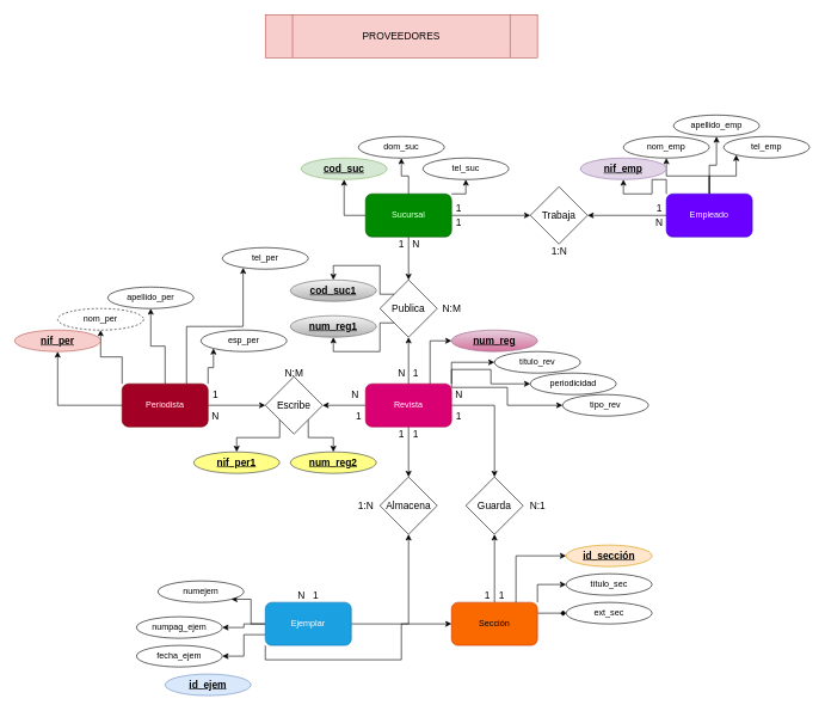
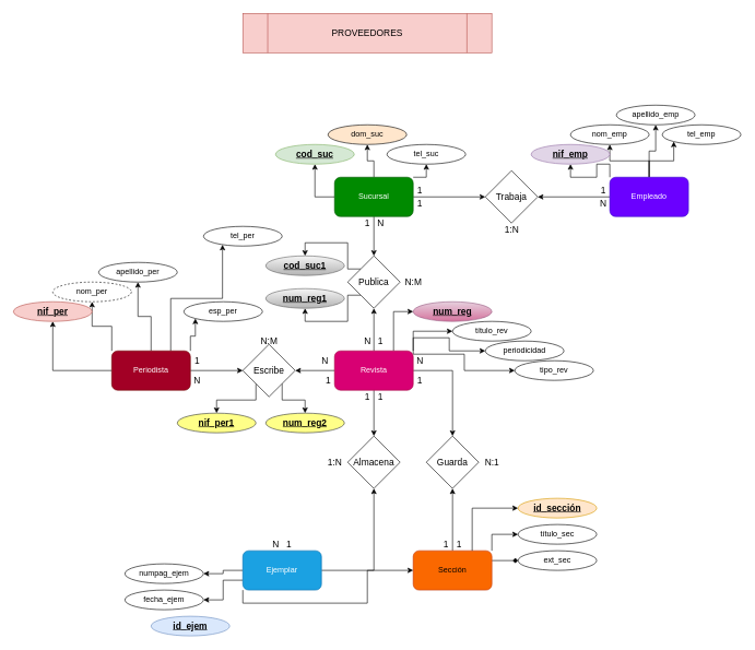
  <mxCell id="0" />
  <mxCell id="1" parent="0" />
  <mxCell id="2" style="edgeStyle=orthogonalEdgeStyle;rounded=0;orthogonalLoop=1;jettySize=auto;html=1;entryX=0.5;entryY=1;entryDx=0;entryDy=0;exitX=0;exitY=0.5;exitDx=0;exitDy=0;" edge="1" parent="1" source="7" target="41"><mxGeometry relative="1" as="geometry"><mxPoint x="480" y="270" as="targetPoint" /></mxGeometry></mxCell>
  <mxCell id="3" value="" style="edgeStyle=orthogonalEdgeStyle;rounded=0;orthogonalLoop=1;jettySize=auto;html=1;" edge="1" parent="1" source="7" target="40"><mxGeometry relative="1" as="geometry" /></mxCell>
  <mxCell id="4" style="edgeStyle=orthogonalEdgeStyle;rounded=0;orthogonalLoop=1;jettySize=auto;html=1;entryX=0.5;entryY=1;entryDx=0;entryDy=0;exitX=1;exitY=0;exitDx=0;exitDy=0;" edge="1" parent="1" source="7" target="42"><mxGeometry relative="1" as="geometry"><mxPoint x="720" y="290" as="targetPoint" /></mxGeometry></mxCell>
  <mxCell id="5" style="edgeStyle=orthogonalEdgeStyle;rounded=0;orthogonalLoop=1;jettySize=auto;html=1;exitX=0.5;exitY=1;exitDx=0;exitDy=0;entryX=0.5;entryY=0;entryDx=0;entryDy=0;fontSize=14;" edge="1" parent="1" source="7" target="58"><mxGeometry relative="1" as="geometry" /></mxCell>
  <mxCell id="6" style="edgeStyle=orthogonalEdgeStyle;rounded=0;orthogonalLoop=1;jettySize=auto;html=1;entryX=0;entryY=0.5;entryDx=0;entryDy=0;fontSize=14;" edge="1" parent="1" source="7" target="59"><mxGeometry relative="1" as="geometry" /></mxCell>
  <mxCell id="7" value="Sucursal" style="rounded=1;whiteSpace=wrap;html=1;fillColor=#008a00;fontColor=#ffffff;strokeColor=#005700;" vertex="1" parent="1"><mxGeometry x="510" y="270" width="120" height="60" as="geometry" /></mxCell>
  <mxCell id="8" style="edgeStyle=orthogonalEdgeStyle;rounded=0;orthogonalLoop=1;jettySize=auto;html=1;entryX=0.5;entryY=1;entryDx=0;entryDy=0;exitX=0;exitY=0;exitDx=0;exitDy=0;" edge="1" parent="1" source="13" target="43"><mxGeometry relative="1" as="geometry" /></mxCell>
  <mxCell id="9" style="edgeStyle=orthogonalEdgeStyle;rounded=0;orthogonalLoop=1;jettySize=auto;html=1;entryX=0.5;entryY=1;entryDx=0;entryDy=0;" edge="1" parent="1" source="13" target="46"><mxGeometry relative="1" as="geometry" /></mxCell>
  <mxCell id="10" style="edgeStyle=orthogonalEdgeStyle;rounded=0;orthogonalLoop=1;jettySize=auto;html=1;entryX=0.5;entryY=1;entryDx=0;entryDy=0;" edge="1" parent="1" source="13" target="45"><mxGeometry relative="1" as="geometry" /></mxCell>
  <mxCell id="11" style="edgeStyle=orthogonalEdgeStyle;rounded=0;orthogonalLoop=1;jettySize=auto;html=1;entryX=0;entryY=1;entryDx=0;entryDy=0;" edge="1" parent="1" source="13" target="44"><mxGeometry relative="1" as="geometry"><mxPoint x="1020" y="240" as="targetPoint" /></mxGeometry></mxCell>
  <mxCell id="12" style="edgeStyle=orthogonalEdgeStyle;rounded=0;orthogonalLoop=1;jettySize=auto;html=1;entryX=1;entryY=0.5;entryDx=0;entryDy=0;fontSize=14;" edge="1" parent="1" source="13" target="59"><mxGeometry relative="1" as="geometry" /></mxCell>
  <mxCell id="13" value="Empleado" style="rounded=1;whiteSpace=wrap;html=1;fillColor=#6a00ff;fontColor=#ffffff;strokeColor=#3700CC;" vertex="1" parent="1"><mxGeometry x="930" y="270" width="120" height="60" as="geometry" /></mxCell>
  <mxCell id="14" style="edgeStyle=orthogonalEdgeStyle;rounded=0;orthogonalLoop=1;jettySize=auto;html=1;entryX=0.5;entryY=1;entryDx=0;entryDy=0;fontSize=14;" edge="1" parent="1" source="20" target="51"><mxGeometry relative="1" as="geometry" /></mxCell>
  <mxCell id="15" style="edgeStyle=orthogonalEdgeStyle;rounded=0;orthogonalLoop=1;jettySize=auto;html=1;exitX=0;exitY=0;exitDx=0;exitDy=0;entryX=0.5;entryY=1;entryDx=0;entryDy=0;fontSize=14;" edge="1" parent="1" source="20" target="54"><mxGeometry relative="1" as="geometry" /></mxCell>
  <mxCell id="16" style="edgeStyle=orthogonalEdgeStyle;rounded=0;orthogonalLoop=1;jettySize=auto;html=1;entryX=0.5;entryY=1;entryDx=0;entryDy=0;fontSize=14;" edge="1" parent="1" source="20" target="53"><mxGeometry relative="1" as="geometry" /></mxCell>
  <mxCell id="17" style="edgeStyle=orthogonalEdgeStyle;rounded=0;orthogonalLoop=1;jettySize=auto;html=1;exitX=0.75;exitY=0;exitDx=0;exitDy=0;entryX=0.242;entryY=0.933;entryDx=0;entryDy=0;entryPerimeter=0;fontSize=14;" edge="1" parent="1" source="20" target="52"><mxGeometry relative="1" as="geometry" /></mxCell>
  <mxCell id="18" style="edgeStyle=orthogonalEdgeStyle;rounded=0;orthogonalLoop=1;jettySize=auto;html=1;exitX=1;exitY=0;exitDx=0;exitDy=0;entryX=0;entryY=1;entryDx=0;entryDy=0;fontSize=14;" edge="1" parent="1" source="20" target="55"><mxGeometry relative="1" as="geometry" /></mxCell>
  <mxCell id="19" style="edgeStyle=orthogonalEdgeStyle;rounded=0;orthogonalLoop=1;jettySize=auto;html=1;entryX=0;entryY=0.5;entryDx=0;entryDy=0;fontSize=14;" edge="1" parent="1" source="20" target="62"><mxGeometry relative="1" as="geometry" /></mxCell>
  <mxCell id="20" value="Periodista" style="rounded=1;whiteSpace=wrap;html=1;fillColor=#a20025;fontColor=#ffffff;strokeColor=#6F0000;" vertex="1" parent="1"><mxGeometry x="170" y="535" width="120" height="60" as="geometry" /></mxCell>
  <mxCell id="21" style="edgeStyle=orthogonalEdgeStyle;rounded=0;orthogonalLoop=1;jettySize=auto;html=1;exitX=1;exitY=0;exitDx=0;exitDy=0;entryX=0;entryY=0.5;entryDx=0;entryDy=0;fontSize=14;" edge="1" parent="1" source="24" target="65"><mxGeometry relative="1" as="geometry" /></mxCell>
  <mxCell id="22" style="edgeStyle=orthogonalEdgeStyle;rounded=0;orthogonalLoop=1;jettySize=auto;html=1;exitX=1;exitY=0.25;exitDx=0;exitDy=0;entryX=0;entryY=0.5;entryDx=0;entryDy=0;fontSize=14;endArrow=diamond;" edge="1" parent="1" source="24" target="66"><mxGeometry relative="1" as="geometry" /></mxCell>
  <mxCell id="23" style="edgeStyle=orthogonalEdgeStyle;rounded=0;orthogonalLoop=1;jettySize=auto;html=1;entryX=0.5;entryY=1;entryDx=0;entryDy=0;fontSize=14;" edge="1" parent="1" source="24" target="71"><mxGeometry relative="1" as="geometry" /></mxCell>
  <mxCell id="24" value="Sección" style="rounded=1;whiteSpace=wrap;html=1;fillColor=#fa6800;fontColor=#000000;strokeColor=#C73500;" vertex="1" parent="1"><mxGeometry x="630" y="840" width="120" height="60" as="geometry" /></mxCell>
  <mxCell id="25" style="edgeStyle=orthogonalEdgeStyle;rounded=0;orthogonalLoop=1;jettySize=auto;html=1;entryX=0;entryY=0.5;entryDx=0;entryDy=0;exitX=0.75;exitY=0;exitDx=0;exitDy=0;" edge="1" parent="1" source="33" target="47"><mxGeometry relative="1" as="geometry" /></mxCell>
  <mxCell id="26" style="edgeStyle=orthogonalEdgeStyle;rounded=0;orthogonalLoop=1;jettySize=auto;html=1;entryX=0;entryY=0.5;entryDx=0;entryDy=0;exitX=1;exitY=0;exitDx=0;exitDy=0;" edge="1" parent="1" source="33" target="50"><mxGeometry relative="1" as="geometry" /></mxCell>
  <mxCell id="27" style="edgeStyle=orthogonalEdgeStyle;rounded=0;orthogonalLoop=1;jettySize=auto;html=1;entryX=0;entryY=0.5;entryDx=0;entryDy=0;exitX=1;exitY=0;exitDx=0;exitDy=0;" edge="1" parent="1" source="33" target="49"><mxGeometry relative="1" as="geometry"><mxPoint x="630" y="560" as="sourcePoint" /></mxGeometry></mxCell>
  <mxCell id="28" style="edgeStyle=orthogonalEdgeStyle;rounded=0;orthogonalLoop=1;jettySize=auto;html=1;entryX=0;entryY=0.5;entryDx=0;entryDy=0;exitX=1;exitY=0;exitDx=0;exitDy=0;" edge="1" parent="1" source="33" target="48"><mxGeometry relative="1" as="geometry"><Array as="points"><mxPoint x="630" y="540" /><mxPoint x="708" y="540" /><mxPoint x="708" y="565" /></Array></mxGeometry></mxCell>
  <mxCell id="29" style="edgeStyle=orthogonalEdgeStyle;rounded=0;orthogonalLoop=1;jettySize=auto;html=1;entryX=0.5;entryY=1;entryDx=0;entryDy=0;fontSize=14;" edge="1" parent="1" source="33" target="58"><mxGeometry relative="1" as="geometry" /></mxCell>
  <mxCell id="30" style="edgeStyle=orthogonalEdgeStyle;rounded=0;orthogonalLoop=1;jettySize=auto;html=1;entryX=1;entryY=0.5;entryDx=0;entryDy=0;fontSize=14;" edge="1" parent="1" source="33" target="62"><mxGeometry relative="1" as="geometry" /></mxCell>
  <mxCell id="31" style="edgeStyle=orthogonalEdgeStyle;rounded=0;orthogonalLoop=1;jettySize=auto;html=1;entryX=0.5;entryY=0;entryDx=0;entryDy=0;fontSize=14;" edge="1" parent="1" source="33" target="72"><mxGeometry relative="1" as="geometry"><Array as="points"><mxPoint x="570" y="665" /></Array></mxGeometry></mxCell>
  <mxCell id="32" style="edgeStyle=orthogonalEdgeStyle;rounded=0;orthogonalLoop=1;jettySize=auto;html=1;exitX=1;exitY=0.5;exitDx=0;exitDy=0;entryX=0.5;entryY=0;entryDx=0;entryDy=0;fontSize=14;" edge="1" parent="1" source="33" target="71"><mxGeometry relative="1" as="geometry" /></mxCell>
  <mxCell id="33" value="Revista" style="rounded=1;whiteSpace=wrap;html=1;fillColor=#d80073;fontColor=#ffffff;strokeColor=#A50040;" vertex="1" parent="1"><mxGeometry x="510" y="535" width="120" height="60" as="geometry" /></mxCell>
- <mxCell id="34" style="edgeStyle=orthogonalEdgeStyle;rounded=0;orthogonalLoop=1;jettySize=auto;html=1;entryX=1;entryY=1;entryDx=0;entryDy=0;fontSize=14;" edge="1" parent="1" source="39" target="70"><mxGeometry relative="1" as="geometry" /></mxCell>
  <mxCell id="35" style="edgeStyle=orthogonalEdgeStyle;rounded=0;orthogonalLoop=1;jettySize=auto;html=1;entryX=1;entryY=0.5;entryDx=0;entryDy=0;fontSize=14;" edge="1" parent="1" source="39" target="69"><mxGeometry relative="1" as="geometry" /></mxCell>
  <mxCell id="36" style="edgeStyle=orthogonalEdgeStyle;rounded=0;orthogonalLoop=1;jettySize=auto;html=1;exitX=0;exitY=0.75;exitDx=0;exitDy=0;fontSize=14;" edge="1" parent="1" source="39" target="68"><mxGeometry relative="1" as="geometry" /></mxCell>
  <mxCell id="37" style="edgeStyle=orthogonalEdgeStyle;rounded=0;orthogonalLoop=1;jettySize=auto;html=1;exitX=0;exitY=1;exitDx=0;exitDy=0;fontSize=14;" edge="1" parent="1" source="39" target="24"><mxGeometry relative="1" as="geometry" /></mxCell>
  <mxCell id="38" style="edgeStyle=orthogonalEdgeStyle;rounded=0;orthogonalLoop=1;jettySize=auto;html=1;fontSize=14;entryX=0.5;entryY=1;entryDx=0;entryDy=0;" edge="1" parent="1" source="39" target="72"><mxGeometry relative="1" as="geometry"><mxPoint x="410" y="800" as="targetPoint" /></mxGeometry></mxCell>
  <mxCell id="39" value="Ejemplar" style="rounded=1;whiteSpace=wrap;html=1;fillColor=#1ba1e2;fontColor=#ffffff;strokeColor=#006EAF;" vertex="1" parent="1"><mxGeometry x="370" y="840" width="120" height="60" as="geometry" /></mxCell>
- <mxCell id="40" value="dom_suc" style="ellipse;whiteSpace=wrap;html=1;" vertex="1" parent="1"><mxGeometry x="500" y="190" width="120" height="30" as="geometry" /></mxCell>
+ <mxCell id="40" value="dom_suc" style="ellipse;whiteSpace=wrap;html=1;fillColor=#ffe6cc;" vertex="1" parent="1"><mxGeometry x="500" y="190" width="120" height="30" as="geometry" /></mxCell>
  <mxCell id="41" value="&lt;u&gt;&lt;b&gt;&lt;font style=&quot;font-size: 14px;&quot;&gt;cod_suc&lt;/font&gt;&lt;/b&gt;&lt;/u&gt;" style="ellipse;whiteSpace=wrap;html=1;fillColor=#d5e8d4;strokeColor=#82b366;" vertex="1" parent="1"><mxGeometry x="420" y="220" width="120" height="30" as="geometry" /></mxCell>
  <mxCell id="42" value="tel_suc" style="ellipse;whiteSpace=wrap;html=1;" vertex="1" parent="1"><mxGeometry x="590" y="220" width="120" height="30" as="geometry" /></mxCell>
  <mxCell id="43" value="&lt;u&gt;&lt;font style=&quot;font-size: 14px;&quot;&gt;&lt;b&gt;nif_emp&lt;/b&gt;&lt;/font&gt;&lt;/u&gt;" style="ellipse;whiteSpace=wrap;html=1;fillColor=#e1d5e7;strokeColor=#9673a6;" vertex="1" parent="1"><mxGeometry x="810" y="220" width="120" height="30" as="geometry" /></mxCell>
  <mxCell id="44" value="tel_emp" style="ellipse;whiteSpace=wrap;html=1;" vertex="1" parent="1"><mxGeometry x="1010" y="190" width="120" height="30" as="geometry" /></mxCell>
  <mxCell id="45" value="apellido_emp" style="ellipse;whiteSpace=wrap;html=1;" vertex="1" parent="1"><mxGeometry x="940" y="160" width="120" height="30" as="geometry" /></mxCell>
  <mxCell id="46" value="nom_emp" style="ellipse;whiteSpace=wrap;html=1;" vertex="1" parent="1"><mxGeometry x="870" y="190" width="120" height="30" as="geometry" /></mxCell>
  <mxCell id="47" value="&lt;u&gt;&lt;b&gt;&lt;font style=&quot;font-size: 14px;&quot;&gt;num_reg&lt;/font&gt;&lt;/b&gt;&lt;/u&gt;" style="ellipse;whiteSpace=wrap;html=1;fillColor=#e6d0de;strokeColor=#996185;gradientColor=#d5739d;" vertex="1" parent="1"><mxGeometry x="630" y="460" width="120" height="30" as="geometry" /></mxCell>
  <mxCell id="48" value="tipo_rev" style="ellipse;whiteSpace=wrap;html=1;" vertex="1" parent="1"><mxGeometry x="785" y="550" width="120" height="30" as="geometry" /></mxCell>
  <mxCell id="49" value="periodicidad" style="ellipse;whiteSpace=wrap;html=1;" vertex="1" parent="1"><mxGeometry x="740" y="520" width="120" height="30" as="geometry" /></mxCell>
  <mxCell id="50" value="título_rev" style="ellipse;whiteSpace=wrap;html=1;" vertex="1" parent="1"><mxGeometry x="690" y="490" width="120" height="30" as="geometry" /></mxCell>
  <mxCell id="51" value="&lt;u&gt;&lt;font style=&quot;font-size: 14px;&quot;&gt;&lt;b&gt;nif_per&lt;/b&gt;&lt;/font&gt;&lt;/u&gt;" style="ellipse;whiteSpace=wrap;html=1;fillColor=#f8cecc;strokeColor=#b85450;" vertex="1" parent="1"><mxGeometry x="20" y="460" width="120" height="30" as="geometry" /></mxCell>
  <mxCell id="52" value="tel_per" style="ellipse;whiteSpace=wrap;html=1;" vertex="1" parent="1"><mxGeometry x="310" y="345" width="120" height="30" as="geometry" /></mxCell>
  <mxCell id="53" value="apellido_per" style="ellipse;whiteSpace=wrap;html=1;" vertex="1" parent="1"><mxGeometry x="150" y="400" width="120" height="30" as="geometry" /></mxCell>
  <mxCell id="54" value="nom_per" style="ellipse;whiteSpace=wrap;html=1;dashed=1;" vertex="1" parent="1"><mxGeometry x="80" y="430" width="120" height="30" as="geometry" /></mxCell>
  <mxCell id="55" value="esp_per" style="ellipse;whiteSpace=wrap;html=1;" vertex="1" parent="1"><mxGeometry x="280" y="460" width="120" height="30" as="geometry" /></mxCell>
  <mxCell id="56" style="edgeStyle=orthogonalEdgeStyle;rounded=0;orthogonalLoop=1;jettySize=auto;html=1;entryX=0.5;entryY=0;entryDx=0;entryDy=0;fontSize=14;exitX=0;exitY=0;exitDx=0;exitDy=0;" edge="1" parent="1" source="58" target="99"><mxGeometry relative="1" as="geometry"><Array as="points"><mxPoint x="530" y="410" /><mxPoint x="530" y="370" /><mxPoint x="465" y="370" /></Array></mxGeometry></mxCell>
  <mxCell id="57" style="edgeStyle=orthogonalEdgeStyle;rounded=0;orthogonalLoop=1;jettySize=auto;html=1;exitX=0;exitY=1;exitDx=0;exitDy=0;entryX=0.5;entryY=1;entryDx=0;entryDy=0;fontSize=14;" edge="1" parent="1" source="58" target="100"><mxGeometry relative="1" as="geometry"><Array as="points"><mxPoint x="530" y="450" /><mxPoint x="530" y="490" /><mxPoint x="465" y="490" /></Array></mxGeometry></mxCell>
  <mxCell id="58" value="Publica" style="rhombus;whiteSpace=wrap;html=1;fontSize=14;" vertex="1" parent="1"><mxGeometry x="530" y="390" width="80" height="80" as="geometry" /></mxCell>
  <mxCell id="59" value="Trabaja" style="rhombus;whiteSpace=wrap;html=1;fontSize=14;" vertex="1" parent="1"><mxGeometry x="740" y="260" width="80" height="80" as="geometry" /></mxCell>
  <mxCell id="60" style="edgeStyle=orthogonalEdgeStyle;rounded=0;orthogonalLoop=1;jettySize=auto;html=1;exitX=0;exitY=1;exitDx=0;exitDy=0;entryX=0.5;entryY=0;entryDx=0;entryDy=0;fontSize=14;" edge="1" parent="1" source="62" target="101"><mxGeometry relative="1" as="geometry"><Array as="points"><mxPoint x="390" y="610" /><mxPoint x="330" y="610" /></Array></mxGeometry></mxCell>
  <mxCell id="61" style="edgeStyle=orthogonalEdgeStyle;rounded=0;orthogonalLoop=1;jettySize=auto;html=1;exitX=1;exitY=1;exitDx=0;exitDy=0;entryX=0.5;entryY=0;entryDx=0;entryDy=0;fontSize=14;" edge="1" parent="1" source="62" target="102"><mxGeometry relative="1" as="geometry"><Array as="points"><mxPoint x="430" y="610" /><mxPoint x="465" y="610" /></Array></mxGeometry></mxCell>
  <mxCell id="62" value="Escribe" style="rhombus;whiteSpace=wrap;html=1;fontSize=14;" vertex="1" parent="1"><mxGeometry x="370" y="525" width="80" height="80" as="geometry" /></mxCell>
  <mxCell id="63" style="edgeStyle=orthogonalEdgeStyle;rounded=0;orthogonalLoop=1;jettySize=auto;html=1;entryX=0;entryY=0.5;entryDx=0;entryDy=0;exitX=0.75;exitY=0;exitDx=0;exitDy=0;" edge="1" parent="1" target="64" source="24"><mxGeometry relative="1" as="geometry"><mxPoint x="750" y="822.98" as="sourcePoint" /></mxGeometry></mxCell>
  <mxCell id="64" value="&lt;u&gt;&lt;b&gt;&lt;font style=&quot;font-size: 14px;&quot;&gt;id_sección&lt;/font&gt;&lt;/b&gt;&lt;/u&gt;" style="ellipse;whiteSpace=wrap;html=1;fillColor=#ffe6cc;strokeColor=#d79b00;" vertex="1" parent="1"><mxGeometry x="790" y="760" width="120" height="30" as="geometry" /></mxCell>
  <mxCell id="65" value="título_sec" style="ellipse;whiteSpace=wrap;html=1;" vertex="1" parent="1"><mxGeometry x="790" y="800" width="120" height="30" as="geometry" /></mxCell>
  <mxCell id="66" value="ext_sec" style="ellipse;whiteSpace=wrap;html=1;" vertex="1" parent="1"><mxGeometry x="790" y="840" width="120" height="30" as="geometry" /></mxCell>
  <mxCell id="67" value="&lt;u&gt;&lt;b&gt;&lt;font style=&quot;font-size: 14px;&quot;&gt;id_ejem&lt;/font&gt;&lt;/b&gt;&lt;/u&gt;" style="ellipse;whiteSpace=wrap;html=1;fillColor=#dae8fc;strokeColor=#6c8ebf;" vertex="1" parent="1"><mxGeometry x="230" y="940" width="120" height="30" as="geometry" /></mxCell>
  <mxCell id="68" value="fecha_ejem" style="ellipse;whiteSpace=wrap;html=1;" vertex="1" parent="1"><mxGeometry x="190" y="900" width="120" height="30" as="geometry" /></mxCell>
  <mxCell id="69" value="numpag_ejem" style="ellipse;whiteSpace=wrap;html=1;" vertex="1" parent="1"><mxGeometry x="190" y="860" width="120" height="30" as="geometry" /></mxCell>
- <mxCell id="70" value="numejem" style="ellipse;whiteSpace=wrap;html=1;" vertex="1" parent="1"><mxGeometry x="220" y="810" width="120" height="30" as="geometry" /></mxCell>
  <mxCell id="71" value="Guarda" style="rhombus;whiteSpace=wrap;html=1;fontSize=14;" vertex="1" parent="1"><mxGeometry x="650" y="665" width="80" height="80" as="geometry" /></mxCell>
  <mxCell id="72" value="Almacena" style="rhombus;whiteSpace=wrap;html=1;fontSize=14;" vertex="1" parent="1"><mxGeometry x="530" y="665" width="80" height="80" as="geometry" /></mxCell>
  <mxCell id="73" value="1" style="text;html=1;align=center;verticalAlign=middle;resizable=0;points=[];autosize=1;strokeColor=none;fillColor=none;fontSize=14;" vertex="1" parent="1"><mxGeometry x="910" y="280" width="20" height="20" as="geometry" /></mxCell>
  <mxCell id="74" value="1" style="text;html=1;align=center;verticalAlign=middle;resizable=0;points=[];autosize=1;strokeColor=none;fillColor=none;fontSize=14;" vertex="1" parent="1"><mxGeometry x="630" y="280" width="20" height="20" as="geometry" /></mxCell>
  <mxCell id="75" value="1" style="text;html=1;align=center;verticalAlign=middle;resizable=0;points=[];autosize=1;strokeColor=none;fillColor=none;fontSize=14;" vertex="1" parent="1"><mxGeometry x="630" y="300" width="20" height="20" as="geometry" /></mxCell>
  <mxCell id="76" value="N" style="text;html=1;align=center;verticalAlign=middle;resizable=0;points=[];autosize=1;strokeColor=none;fillColor=none;fontSize=14;" vertex="1" parent="1"><mxGeometry x="905" y="300" width="30" height="20" as="geometry" /></mxCell>
  <mxCell id="77" value="1:N" style="text;html=1;align=center;verticalAlign=middle;resizable=0;points=[];autosize=1;strokeColor=none;fillColor=none;fontSize=14;" vertex="1" parent="1"><mxGeometry x="760" y="340" width="40" height="20" as="geometry" /></mxCell>
  <mxCell id="78" value="1" style="text;html=1;align=center;verticalAlign=middle;resizable=0;points=[];autosize=1;strokeColor=none;fillColor=none;fontSize=14;" vertex="1" parent="1"><mxGeometry x="550" y="330" width="20" height="20" as="geometry" /></mxCell>
  <mxCell id="79" value="N" style="text;html=1;align=center;verticalAlign=middle;resizable=0;points=[];autosize=1;strokeColor=none;fillColor=none;fontSize=14;" vertex="1" parent="1"><mxGeometry x="545" y="510" width="30" height="20" as="geometry" /></mxCell>
  <mxCell id="80" value="N" style="text;html=1;align=center;verticalAlign=middle;resizable=0;points=[];autosize=1;strokeColor=none;fillColor=none;fontSize=14;" vertex="1" parent="1"><mxGeometry x="565" y="330" width="30" height="20" as="geometry" /></mxCell>
  <mxCell id="81" value="1" style="text;html=1;align=center;verticalAlign=middle;resizable=0;points=[];autosize=1;strokeColor=none;fillColor=none;fontSize=14;" vertex="1" parent="1"><mxGeometry x="570" y="510" width="20" height="20" as="geometry" /></mxCell>
  <mxCell id="82" value="N:M" style="text;html=1;align=center;verticalAlign=middle;resizable=0;points=[];autosize=1;strokeColor=none;fillColor=none;fontSize=14;" vertex="1" parent="1"><mxGeometry x="610" y="420" width="40" height="20" as="geometry" /></mxCell>
  <mxCell id="83" value="N" style="text;html=1;align=center;verticalAlign=middle;resizable=0;points=[];autosize=1;strokeColor=none;fillColor=none;fontSize=14;" vertex="1" parent="1"><mxGeometry x="480" y="540" width="30" height="20" as="geometry" /></mxCell>
  <mxCell id="84" value="1" style="text;html=1;align=center;verticalAlign=middle;resizable=0;points=[];autosize=1;strokeColor=none;fillColor=none;fontSize=14;" vertex="1" parent="1"><mxGeometry x="290" y="540" width="20" height="20" as="geometry" /></mxCell>
  <mxCell id="85" value="N" style="text;html=1;align=center;verticalAlign=middle;resizable=0;points=[];autosize=1;strokeColor=none;fillColor=none;fontSize=14;" vertex="1" parent="1"><mxGeometry x="285" y="570" width="30" height="20" as="geometry" /></mxCell>
  <mxCell id="86" value="1" style="text;html=1;align=center;verticalAlign=middle;resizable=0;points=[];autosize=1;strokeColor=none;fillColor=none;fontSize=14;" vertex="1" parent="1"><mxGeometry x="490" y="570" width="20" height="20" as="geometry" /></mxCell>
  <mxCell id="87" value="N:M" style="text;html=1;align=center;verticalAlign=middle;resizable=0;points=[];autosize=1;strokeColor=none;fillColor=none;fontSize=14;" vertex="1" parent="1"><mxGeometry x="390" y="510" width="40" height="20" as="geometry" /></mxCell>
  <mxCell id="88" value="1" style="text;html=1;align=center;verticalAlign=middle;resizable=0;points=[];autosize=1;strokeColor=none;fillColor=none;fontSize=14;" vertex="1" parent="1"><mxGeometry x="550" y="595" width="20" height="20" as="geometry" /></mxCell>
  <mxCell id="89" value="N" style="text;html=1;align=center;verticalAlign=middle;resizable=0;points=[];autosize=1;strokeColor=none;fillColor=none;fontSize=14;" vertex="1" parent="1"><mxGeometry x="405" y="820" width="30" height="20" as="geometry" /></mxCell>
  <mxCell id="90" value="1" style="text;html=1;align=center;verticalAlign=middle;resizable=0;points=[];autosize=1;strokeColor=none;fillColor=none;fontSize=14;" vertex="1" parent="1"><mxGeometry x="430" y="820" width="20" height="20" as="geometry" /></mxCell>
  <mxCell id="91" value="1" style="text;html=1;align=center;verticalAlign=middle;resizable=0;points=[];autosize=1;strokeColor=none;fillColor=none;fontSize=14;" vertex="1" parent="1"><mxGeometry x="570" y="595" width="20" height="20" as="geometry" /></mxCell>
  <mxCell id="92" value="1" style="text;html=1;align=center;verticalAlign=middle;resizable=0;points=[];autosize=1;strokeColor=none;fillColor=none;fontSize=14;" vertex="1" parent="1"><mxGeometry x="630" y="570" width="20" height="20" as="geometry" /></mxCell>
  <mxCell id="93" value="1" style="text;html=1;align=center;verticalAlign=middle;resizable=0;points=[];autosize=1;strokeColor=none;fillColor=none;fontSize=14;" vertex="1" parent="1"><mxGeometry x="670" y="820" width="20" height="20" as="geometry" /></mxCell>
  <mxCell id="94" value="1" style="text;html=1;align=center;verticalAlign=middle;resizable=0;points=[];autosize=1;strokeColor=none;fillColor=none;fontSize=14;" vertex="1" parent="1"><mxGeometry x="690" y="820" width="20" height="20" as="geometry" /></mxCell>
  <mxCell id="95" value="N" style="text;html=1;align=center;verticalAlign=middle;resizable=0;points=[];autosize=1;strokeColor=none;fillColor=none;fontSize=14;" vertex="1" parent="1"><mxGeometry x="625" y="540" width="30" height="20" as="geometry" /></mxCell>
  <mxCell id="96" value="N:1" style="text;html=1;align=center;verticalAlign=middle;resizable=0;points=[];autosize=1;strokeColor=none;fillColor=none;fontSize=14;" vertex="1" parent="1"><mxGeometry x="730" y="695" width="40" height="20" as="geometry" /></mxCell>
  <mxCell id="97" value="1:N" style="text;html=1;align=center;verticalAlign=middle;resizable=0;points=[];autosize=1;strokeColor=none;fillColor=none;fontSize=14;" vertex="1" parent="1"><mxGeometry x="490" y="695" width="40" height="20" as="geometry" /></mxCell>
  <mxCell id="98" value="PROVEEDORES" style="shape=process;whiteSpace=wrap;html=1;backgroundOutline=1;fontSize=14;fillColor=#f8cecc;strokeColor=#b85450;" vertex="1" parent="1"><mxGeometry x="370" y="20" width="380" height="60" as="geometry" /></mxCell>
  <mxCell id="99" value="&lt;u&gt;&lt;b&gt;&lt;font style=&quot;font-size: 14px;&quot;&gt;cod_suc1&lt;/font&gt;&lt;/b&gt;&lt;/u&gt;" style="ellipse;whiteSpace=wrap;html=1;fillColor=#f5f5f5;strokeColor=#666666;gradientColor=#b3b3b3;" vertex="1" parent="1"><mxGeometry x="405" y="390" width="120" height="30" as="geometry" /></mxCell>
  <mxCell id="100" value="&lt;u&gt;&lt;b&gt;&lt;font style=&quot;font-size: 14px;&quot;&gt;num_reg1&lt;/font&gt;&lt;/b&gt;&lt;/u&gt;" style="ellipse;whiteSpace=wrap;html=1;fillColor=#f5f5f5;strokeColor=#666666;gradientColor=#b3b3b3;" vertex="1" parent="1"><mxGeometry x="405" y="440" width="120" height="30" as="geometry" /></mxCell>
  <mxCell id="101" value="&lt;span style=&quot;font-size: 14px;&quot;&gt;&lt;b&gt;&lt;u&gt;nif_per1&lt;/u&gt;&lt;/b&gt;&lt;/span&gt;" style="ellipse;whiteSpace=wrap;html=1;fillColor=#ffff88;strokeColor=#36393d;" vertex="1" parent="1"><mxGeometry x="270" y="630" width="120" height="30" as="geometry" /></mxCell>
  <mxCell id="102" value="&lt;u&gt;&lt;b&gt;&lt;font style=&quot;font-size: 14px;&quot;&gt;num_reg2&lt;/font&gt;&lt;/b&gt;&lt;/u&gt;" style="ellipse;whiteSpace=wrap;html=1;fillColor=#ffff88;strokeColor=#36393d;" vertex="1" parent="1"><mxGeometry x="405" y="630" width="120" height="30" as="geometry" /></mxCell>
